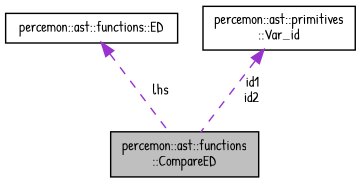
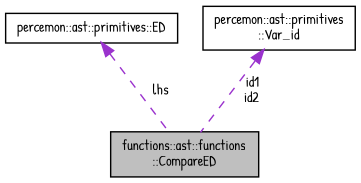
  digraph {
    fontname="Patrick Hand"
    node [color=black fillcolor=white fontname="Patrick Hand" fontsize=10 shape=record style=filled]
    edge [color=darkorchid3 dir=back fontname="Patrick Hand" fontsize=10 labelfontname=Helvetica labelfontsize=10 style=dashed]
-   n1 [fillcolor=grey75 fontcolor=black height=0.2 label="percemon::ast::functions\l::CompareED" width=0.4]
-   n2 [height=0.2 label="percemon::ast::functions::ED" width=0.4]
+   n1 [fillcolor=grey75 fontcolor=black height=0.2 label="functions::ast::functions\l::CompareED" width=0.4]
+   n2 [height=0.2 label="percemon::ast::primitives::ED" width=0.4]
    n3 [height=0.2 label="percemon::ast::primitives\l::Var_id" width=0.4]
    n2 -> n1 [label=" lhs"]
    n3 -> n1 [label=" id1\nid2"]
  }
